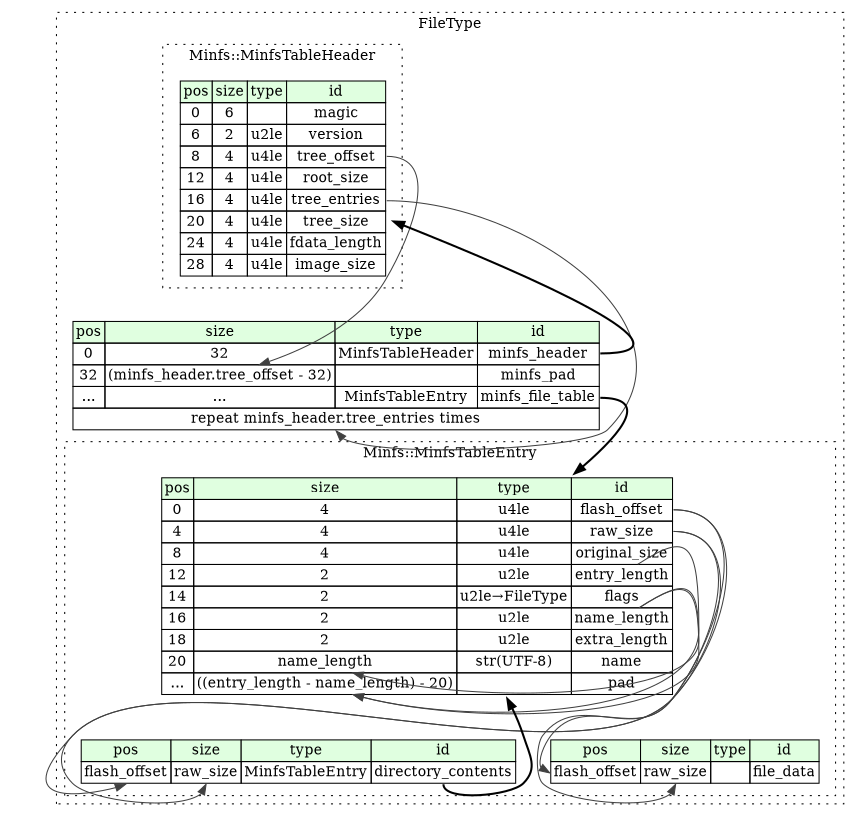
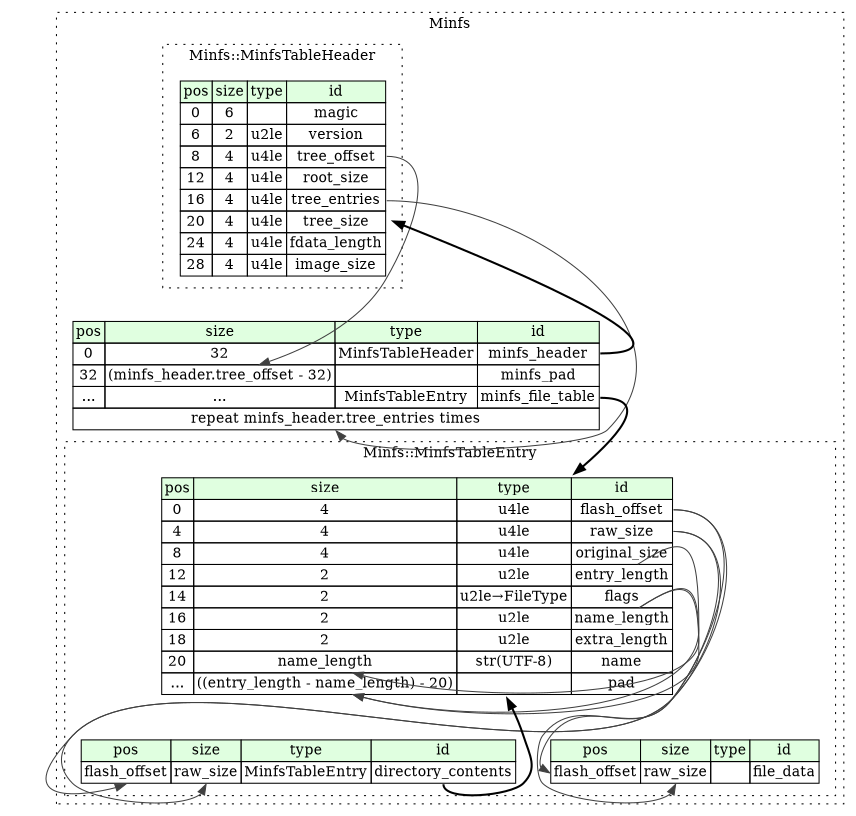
  digraph {
    rankdir=TB
    node [shape=plaintext]
    edge [color="#404040" tailport=name_length_type]
    n1 [label=<<TABLE BORDER="0" CELLBORDER="1" CELLSPACING="0"> 				<TR><TD BGCOLOR="#E0FFE0">pos</TD><TD BGCOLOR="#E0FFE0">size</TD><TD BGCOLOR="#E0FFE0">type</TD><TD BGCOLOR="#E0FFE0">id</TD></TR> 				<TR><TD PORT="magic_pos">0</TD><TD PORT="magic_size">6</TD><TD></TD><TD PORT="magic_type">magic</TD></TR> 				<TR><TD PORT="version_pos">6</TD><TD PORT="version_size">2</TD><TD>u2le</TD><TD PORT="version_type">version</TD></TR> 				<TR><TD PORT="tree_offset_pos">8</TD><TD PORT="tree_offset_size">4</TD><TD>u4le</TD><TD PORT="tree_offset_type">tree_offset</TD></TR> 				<TR><TD PORT="root_size_pos">12</TD><TD PORT="root_size_size">4</TD><TD>u4le</TD><TD PORT="root_size_type">root_size</TD></TR> 				<TR><TD PORT="tree_entries_pos">16</TD><TD PORT="tree_entries_size">4</TD><TD>u4le</TD><TD PORT="tree_entries_type">tree_entries</TD></TR> 				<TR><TD PORT="tree_size_pos">20</TD><TD PORT="tree_size_size">4</TD><TD>u4le</TD><TD PORT="tree_size_type">tree_size</TD></TR> 				<TR><TD PORT="fdata_length_pos">24</TD><TD PORT="fdata_length_size">4</TD><TD>u4le</TD><TD PORT="fdata_length_type">fdata_length</TD></TR> 				<TR><TD PORT="image_size_pos">28</TD><TD PORT="image_size_size">4</TD><TD>u4le</TD><TD PORT="image_size_type">image_size</TD></TR> 			</TABLE>>]
    n2 [label=<<TABLE BORDER="0" CELLBORDER="1" CELLSPACING="0"> 				<TR><TD BGCOLOR="#E0FFE0">pos</TD><TD BGCOLOR="#E0FFE0">size</TD><TD BGCOLOR="#E0FFE0">type</TD><TD BGCOLOR="#E0FFE0">id</TD></TR> 				<TR><TD PORT="flash_offset_pos">0</TD><TD PORT="flash_offset_size">4</TD><TD>u4le</TD><TD PORT="flash_offset_type">flash_offset</TD></TR> 				<TR><TD PORT="raw_size_pos">4</TD><TD PORT="raw_size_size">4</TD><TD>u4le</TD><TD PORT="raw_size_type">raw_size</TD></TR> 				<TR><TD PORT="original_size_pos">8</TD><TD PORT="original_size_size">4</TD><TD>u4le</TD><TD PORT="original_size_type">original_size</TD></TR> 				<TR><TD PORT="entry_length_pos">12</TD><TD PORT="entry_length_size">2</TD><TD>u2le</TD><TD PORT="entry_length_type">entry_length</TD></TR> 				<TR><TD PORT="flags_pos">14</TD><TD PORT="flags_size">2</TD><TD>u2le→FileType</TD><TD PORT="flags_type">flags</TD></TR> 				<TR><TD PORT="name_length_pos">16</TD><TD PORT="name_length_size">2</TD><TD>u2le</TD><TD PORT="name_length_type">name_length</TD></TR> 				<TR><TD PORT="extra_length_pos">18</TD><TD PORT="extra_length_size">2</TD><TD>u2le</TD><TD PORT="extra_length_type">extra_length</TD></TR> 				<TR><TD PORT="name_pos">20</TD><TD PORT="name_size">name_length</TD><TD>str(UTF-8)</TD><TD PORT="name_type">name</TD></TR> 				<TR><TD PORT="pad_pos">...</TD><TD PORT="pad_size">((entry_length - name_length) - 20)</TD><TD></TD><TD PORT="pad_type">pad</TD></TR> 			</TABLE>>]
    n3 [label=<<TABLE BORDER="0" CELLBORDER="1" CELLSPACING="0"> 				<TR><TD BGCOLOR="#E0FFE0">pos</TD><TD BGCOLOR="#E0FFE0">size</TD><TD BGCOLOR="#E0FFE0">type</TD><TD BGCOLOR="#E0FFE0">id</TD></TR> 				<TR><TD PORT="directory_contents_pos">flash_offset</TD><TD PORT="directory_contents_size">raw_size</TD><TD>MinfsTableEntry</TD><TD PORT="directory_contents_type">directory_contents</TD></TR> 			</TABLE>>]
    n4 [label=<<TABLE BORDER="0" CELLBORDER="1" CELLSPACING="0"> 				<TR><TD BGCOLOR="#E0FFE0">pos</TD><TD BGCOLOR="#E0FFE0">size</TD><TD BGCOLOR="#E0FFE0">type</TD><TD BGCOLOR="#E0FFE0">id</TD></TR> 				<TR><TD PORT="file_data_pos">flash_offset</TD><TD PORT="file_data_size">raw_size</TD><TD></TD><TD PORT="file_data_type">file_data</TD></TR> 			</TABLE>>]
    n5 [label=<<TABLE BORDER="0" CELLBORDER="1" CELLSPACING="0"> 			<TR><TD BGCOLOR="#E0FFE0">pos</TD><TD BGCOLOR="#E0FFE0">size</TD><TD BGCOLOR="#E0FFE0">type</TD><TD BGCOLOR="#E0FFE0">id</TD></TR> 			<TR><TD PORT="minfs_header_pos">0</TD><TD PORT="minfs_header_size">32</TD><TD>MinfsTableHeader</TD><TD PORT="minfs_header_type">minfs_header</TD></TR> 			<TR><TD PORT="minfs_pad_pos">32</TD><TD PORT="minfs_pad_size">(minfs_header.tree_offset - 32)</TD><TD></TD><TD PORT="minfs_pad_type">minfs_pad</TD></TR> 			<TR><TD PORT="minfs_file_table_pos">...</TD><TD PORT="minfs_file_table_size">...</TD><TD>MinfsTableEntry</TD><TD PORT="minfs_file_table_type">minfs_file_table</TD></TR> 			<TR><TD COLSPAN="4" PORT="minfs_file_table__repeat">repeat minfs_header.tree_entries times</TD></TR> 		</TABLE>>]
    subgraph cluster_1 {
-     label=FileType
+     label=Minfs
      style=dotted
      n5
      subgraph cluster_2 {
        label="Minfs::MinfsTableHeader"
        style=dotted
        n1
      }
      subgraph cluster_3 {
        label="Minfs::MinfsTableEntry"
        style=dotted
        n2
        n3
        n4
      }
    }
    n1 -> n5 [headport=minfs_pad_size tailport=tree_offset_type]
    n1 -> n5 [headport=minfs_file_table__repeat tailport=tree_entries_type]
    n2 -> n2 [headport=name_size]
    n2 -> n2 [headport=pad_size tailport=entry_length_type]
    n2 -> n2 [headport=pad_size]
    n2 -> n3 [headport=directory_contents_pos tailport=flash_offset_type]
    n2 -> n3 [headport=directory_contents_size tailport=raw_size_type]
    n2 -> n4 [headport=file_data_pos tailport=flash_offset_type]
    n2 -> n4 [headport=file_data_size tailport=raw_size_type]
    n3 -> n2 [style=bold tailport=directory_contents_type color=""]
    n5 -> n1 [style=bold tailport=minfs_header_type color=""]
    n5 -> n2 [style=bold tailport=minfs_file_table_type color=""]
  }
